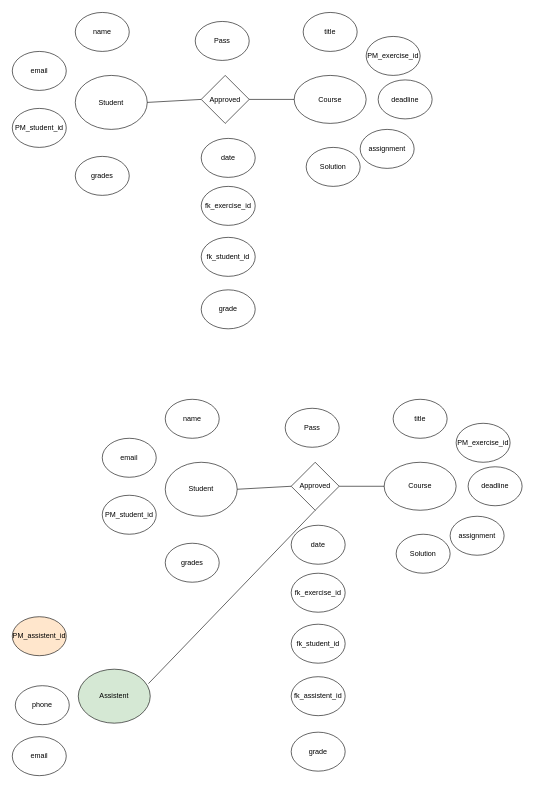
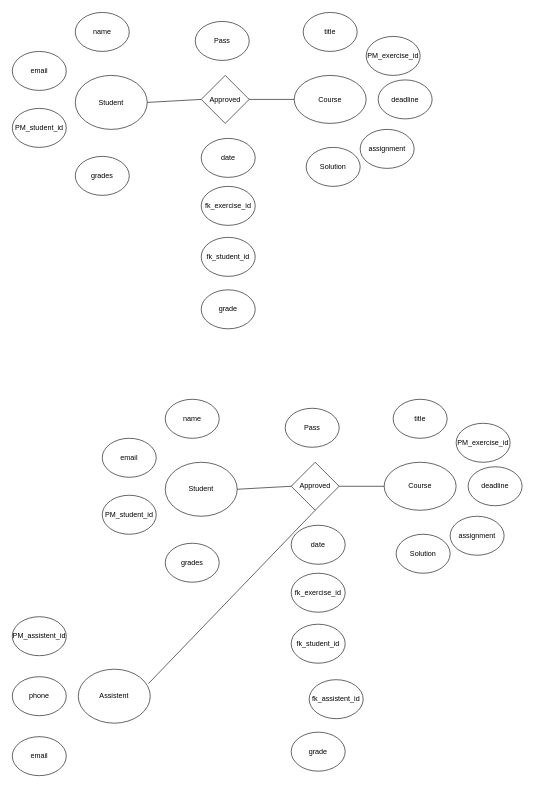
  <mxCell id="0" />
  <mxCell id="1" parent="0" />
  <mxCell id="2" value="Course" style="ellipse;whiteSpace=wrap;html=1;" vertex="1" parent="1"><mxGeometry x="490" y="125" width="120" height="80" as="geometry" /></mxCell>
  <mxCell id="3" value="Student" style="ellipse;whiteSpace=wrap;html=1;" vertex="1" parent="1"><mxGeometry y="125" width="120" height="90" as="geometry" x="125" /></mxCell>
  <mxCell id="4" value="Approved" style="rhombus;whiteSpace=wrap;html=1;" vertex="1" parent="1"><mxGeometry x="335" y="125" width="80" height="80" as="geometry" /></mxCell>
  <mxCell id="5" value="" style="endArrow=none;html=1;rounded=0;exitX=1;exitY=0.5;exitDx=0;exitDy=0;entryX=0;entryY=0.5;entryDx=0;entryDy=0;" edge="1" parent="1" source="3" target="4"><mxGeometry width="50" height="50" relative="1" as="geometry"><mxPoint x="530" y="220" as="sourcePoint" /><mxPoint x="580" y="170" as="targetPoint" /></mxGeometry></mxCell>
  <mxCell id="6" value="" style="endArrow=none;html=1;rounded=0;entryX=0;entryY=0.5;entryDx=0;entryDy=0;" edge="1" parent="1" source="4" target="2"><mxGeometry width="50" height="50" relative="1" as="geometry"><mxPoint x="530" y="220" as="sourcePoint" /><mxPoint x="580" y="170" as="targetPoint" /></mxGeometry></mxCell>
  <mxCell id="7" value="date" style="ellipse;whiteSpace=wrap;html=1;" vertex="1" parent="1"><mxGeometry x="335" y="230" width="90" height="65" as="geometry" /></mxCell>
  <mxCell id="8" value="title" style="ellipse;whiteSpace=wrap;html=1;" vertex="1" parent="1"><mxGeometry x="505" y="20" width="90" height="65" as="geometry" /></mxCell>
  <mxCell id="9" value="PM_exercise_id" style="ellipse;whiteSpace=wrap;html=1;" vertex="1" parent="1"><mxGeometry x="610" y="60" width="90" height="65" as="geometry" /></mxCell>
  <mxCell id="10" value="PM_student_id" style="ellipse;whiteSpace=wrap;html=1;" vertex="1" parent="1"><mxGeometry x="20" y="180" width="90" height="65" as="geometry" /></mxCell>
  <mxCell id="11" value="fk_exercise_id" style="ellipse;whiteSpace=wrap;html=1;" vertex="1" parent="1"><mxGeometry x="335" y="310" width="90" height="65" as="geometry" /></mxCell>
  <mxCell id="12" value="fk_student_id" style="ellipse;whiteSpace=wrap;html=1;" vertex="1" parent="1"><mxGeometry x="335" y="395" width="90" height="65" as="geometry" /></mxCell>
  <mxCell id="13" value="deadline" style="ellipse;whiteSpace=wrap;html=1;" vertex="1" parent="1"><mxGeometry x="630" y="132.5" width="90" height="65" as="geometry" /></mxCell>
  <mxCell id="14" value="assignment" style="ellipse;whiteSpace=wrap;html=1;" vertex="1" parent="1"><mxGeometry x="600" y="215" width="90" height="65" as="geometry" /></mxCell>
  <mxCell id="15" value="name" style="ellipse;whiteSpace=wrap;html=1;" vertex="1" parent="1"><mxGeometry y="20" width="90" height="65" as="geometry" x="125" /></mxCell>
  <mxCell id="16" value="Solution" style="ellipse;whiteSpace=wrap;html=1;" vertex="1" parent="1"><mxGeometry x="510" y="245" width="90" height="65" as="geometry" /></mxCell>
  <mxCell id="17" value="Pass" style="ellipse;whiteSpace=wrap;html=1;" vertex="1" parent="1"><mxGeometry x="325" y="35" width="90" height="65" as="geometry" /></mxCell>
- <mxCell id="18" value="fk_assistent_id" style="ellipse;whiteSpace=wrap;html=1;" vertex="1" parent="1"><mxGeometry x="485" y="1127.5" width="90" height="65" as="geometry" /></mxCell>
+ <mxCell id="18" value="fk_assistent_id" style="ellipse;whiteSpace=wrap;html=1;" vertex="1" parent="1"><mxGeometry x="515" y="1132.5" width="90" height="65" as="geometry" /></mxCell>
  <mxCell id="19" value="email" style="ellipse;whiteSpace=wrap;html=1;" vertex="1" parent="1"><mxGeometry x="20" y="85" width="90" height="65" as="geometry" /></mxCell>
  <mxCell id="20" value="grades" style="ellipse;whiteSpace=wrap;html=1;" vertex="1" parent="1"><mxGeometry y="260" width="90" height="65" as="geometry" x="125" /></mxCell>
  <mxCell id="21" value="grade" style="ellipse;whiteSpace=wrap;html=1;" vertex="1" parent="1"><mxGeometry x="335" y="482.5" width="90" height="65" as="geometry" /></mxCell>
  <mxCell id="22" value="Course" style="ellipse;whiteSpace=wrap;html=1;" vertex="1" parent="1"><mxGeometry x="640" y="770" width="120" height="80" as="geometry" /></mxCell>
  <mxCell id="23" value="Student" style="ellipse;whiteSpace=wrap;html=1;" vertex="1" parent="1"><mxGeometry x="275" y="770" width="120" height="90" as="geometry" /></mxCell>
  <mxCell id="24" value="Approved" style="rhombus;whiteSpace=wrap;html=1;" vertex="1" parent="1"><mxGeometry x="485" y="770" width="80" height="80" as="geometry" /></mxCell>
  <mxCell id="25" value="" style="endArrow=none;html=1;rounded=0;exitX=1;exitY=0.5;exitDx=0;exitDy=0;entryX=0;entryY=0.5;entryDx=0;entryDy=0;" edge="1" parent="1" source="23" target="24"><mxGeometry width="50" height="50" relative="1" as="geometry"><mxPoint x="680" y="865" as="sourcePoint" /><mxPoint x="730" y="815" as="targetPoint" /></mxGeometry></mxCell>
  <mxCell id="26" value="" style="endArrow=none;html=1;rounded=0;entryX=0;entryY=0.5;entryDx=0;entryDy=0;" edge="1" parent="1" source="24" target="22"><mxGeometry width="50" height="50" relative="1" as="geometry"><mxPoint x="680" y="865" as="sourcePoint" /><mxPoint x="730" y="815" as="targetPoint" /></mxGeometry></mxCell>
  <mxCell id="27" value="date" style="ellipse;whiteSpace=wrap;html=1;" vertex="1" parent="1"><mxGeometry x="485" y="875" width="90" height="65" as="geometry" /></mxCell>
  <mxCell id="28" value="title" style="ellipse;whiteSpace=wrap;html=1;" vertex="1" parent="1"><mxGeometry x="655" y="665" width="90" height="65" as="geometry" /></mxCell>
  <mxCell id="29" value="PM_exercise_id" style="ellipse;whiteSpace=wrap;html=1;" vertex="1" parent="1"><mxGeometry x="760" y="705" width="90" height="65" as="geometry" /></mxCell>
  <mxCell id="30" value="PM_student_id" style="ellipse;whiteSpace=wrap;html=1;" vertex="1" parent="1"><mxGeometry x="170" y="825" width="90" height="65" as="geometry" /></mxCell>
  <mxCell id="31" value="fk_exercise_id" style="ellipse;whiteSpace=wrap;html=1;" vertex="1" parent="1"><mxGeometry x="485" y="955" width="90" height="65" as="geometry" /></mxCell>
  <mxCell id="32" value="fk_student_id" style="ellipse;whiteSpace=wrap;html=1;" vertex="1" parent="1"><mxGeometry x="485" y="1040" width="90" height="65" as="geometry" /></mxCell>
  <mxCell id="33" value="deadline" style="ellipse;whiteSpace=wrap;html=1;" vertex="1" parent="1"><mxGeometry x="780" y="777.5" width="90" height="65" as="geometry" /></mxCell>
  <mxCell id="34" value="assignment" style="ellipse;whiteSpace=wrap;html=1;" vertex="1" parent="1"><mxGeometry x="750" y="860" width="90" height="65" as="geometry" /></mxCell>
  <mxCell id="35" value="name" style="ellipse;whiteSpace=wrap;html=1;" vertex="1" parent="1"><mxGeometry x="275" y="665" width="90" height="65" as="geometry" /></mxCell>
  <mxCell id="36" value="Solution" style="ellipse;whiteSpace=wrap;html=1;" vertex="1" parent="1"><mxGeometry x="660" y="890" width="90" height="65" as="geometry" /></mxCell>
  <mxCell id="37" value="Pass" style="ellipse;whiteSpace=wrap;html=1;" vertex="1" parent="1"><mxGeometry x="475" y="680" width="90" height="65" as="geometry" /></mxCell>
  <mxCell id="38" value="email" style="ellipse;whiteSpace=wrap;html=1;" vertex="1" parent="1"><mxGeometry x="170" y="730" width="90" height="65" as="geometry" /></mxCell>
  <mxCell id="39" value="grades" style="ellipse;whiteSpace=wrap;html=1;" vertex="1" parent="1"><mxGeometry x="275" y="905" width="90" height="65" as="geometry" /></mxCell>
  <mxCell id="40" value="grade" style="ellipse;whiteSpace=wrap;html=1;" vertex="1" parent="1"><mxGeometry x="485" y="1220" width="90" height="65" as="geometry" /></mxCell>
- <mxCell id="41" value="Assistent" style="ellipse;whiteSpace=wrap;html=1;fillColor=#d5e8d4;" vertex="1" parent="1"><mxGeometry x="130" y="1115" width="120" height="90" as="geometry" /></mxCell>
+ <mxCell id="41" value="Assistent" style="ellipse;whiteSpace=wrap;html=1;" vertex="1" parent="1"><mxGeometry x="130" y="1115" width="120" height="90" as="geometry" /></mxCell>
  <mxCell id="42" style="edgeStyle=orthogonalEdgeStyle;rounded=0;orthogonalLoop=1;jettySize=auto;html=1;exitX=0.5;exitY=0;exitDx=0;exitDy=0;" edge="1" parent="1" source="43"><mxGeometry relative="1" as="geometry"><mxPoint x="65" y="1242.5" as="targetPoint" /></mxGeometry></mxCell>
  <mxCell id="43" value="email" style="ellipse;whiteSpace=wrap;html=1;" vertex="1" parent="1"><mxGeometry x="20" y="1227.5" width="90" height="65" as="geometry" /></mxCell>
- <mxCell id="44" value="PM_assistent_id" style="ellipse;whiteSpace=wrap;html=1;fillColor=#ffe6cc;" vertex="1" parent="1"><mxGeometry x="20" y="1027.5" width="90" height="65" as="geometry" /></mxCell>
- <mxCell id="45" value="phone" style="ellipse;whiteSpace=wrap;html=1;" vertex="1" parent="1"><mxGeometry x="25" y="1142.5" width="90" height="65" as="geometry" /></mxCell>
+ <mxCell id="44" value="PM_assistent_id" style="ellipse;whiteSpace=wrap;html=1;" vertex="1" parent="1"><mxGeometry x="20" y="1027.5" width="90" height="65" as="geometry" /></mxCell>
+ <mxCell id="45" value="phone" style="ellipse;whiteSpace=wrap;html=1;" vertex="1" parent="1"><mxGeometry x="20" y="1127.5" width="90" height="65" as="geometry" /></mxCell>
  <mxCell id="46" value="" style="endArrow=none;html=1;rounded=0;entryX=0.5;entryY=1;entryDx=0;entryDy=0;exitX=0.975;exitY=0.267;exitDx=0;exitDy=0;exitPerimeter=0;" edge="1" parent="1" source="41" target="24"><mxGeometry width="50" height="50" relative="1" as="geometry"><mxPoint x="530" y="1045" as="sourcePoint" /><mxPoint x="580" y="995" as="targetPoint" /></mxGeometry></mxCell>
